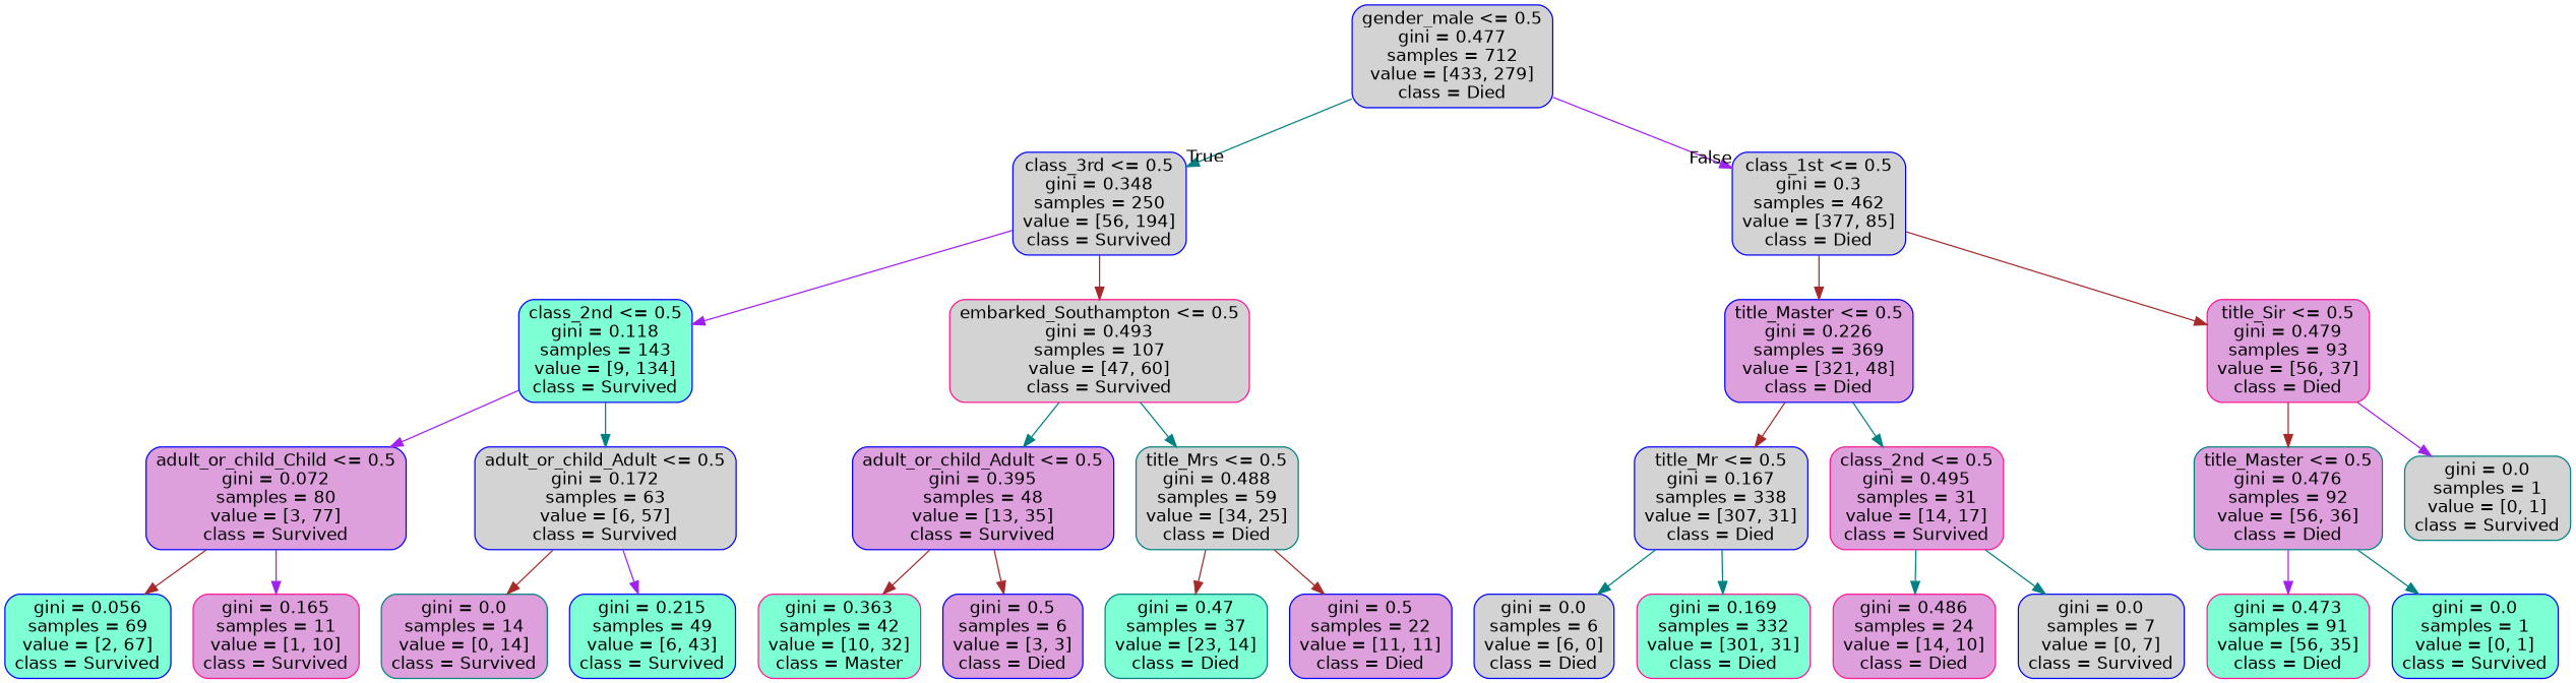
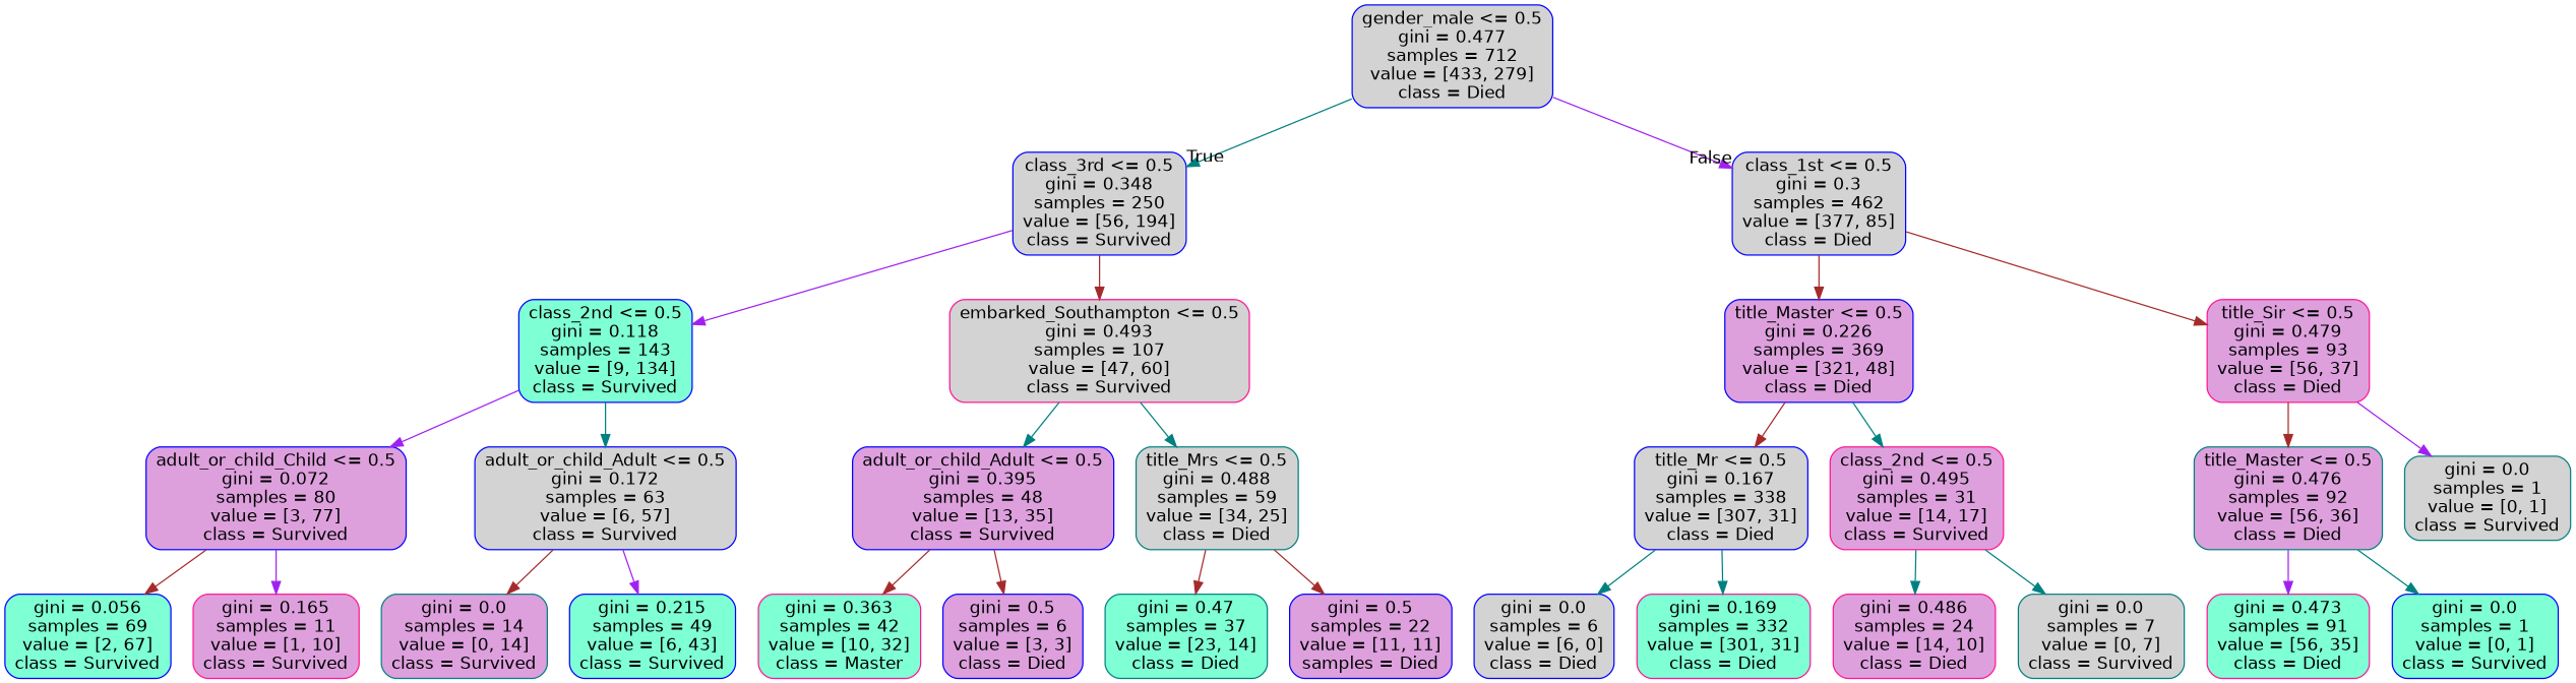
  digraph {
    node [color=blue fillcolor=plum fontname=helvetica shape=box style="filled, rounded"]
    edge [color=brown fontname=helvetica]
    n1 [fillcolor=lightgrey label="gender_male <= 0.5\ngini = 0.477\nsamples = 712\nvalue = [433, 279]\nclass = Died"]
    n2 [fillcolor=lightgrey label="class_3rd <= 0.5\ngini = 0.348\nsamples = 250\nvalue = [56, 194]\nclass = Survived"]
    n3 [fillcolor=lightgrey label="class_1st <= 0.5\ngini = 0.3\nsamples = 462\nvalue = [377, 85]\nclass = Died"]
    n4 [fillcolor=aquamarine label="class_2nd <= 0.5\ngini = 0.118\nsamples = 143\nvalue = [9, 134]\nclass = Survived"]
    n5 [color=deeppink fillcolor=lightgrey label="embarked_Southampton <= 0.5\ngini = 0.493\nsamples = 107\nvalue = [47, 60]\nclass = Survived"]
    n6 [label="title_Master <= 0.5\ngini = 0.226\nsamples = 369\nvalue = [321, 48]\nclass = Died"]
    n7 [color=deeppink label="title_Sir <= 0.5\ngini = 0.479\nsamples = 93\nvalue = [56, 37]\nclass = Died"]
    n8 [label="adult_or_child_Child <= 0.5\ngini = 0.072\nsamples = 80\nvalue = [3, 77]\nclass = Survived"]
    n9 [fillcolor=lightgrey label="adult_or_child_Adult <= 0.5\ngini = 0.172\nsamples = 63\nvalue = [6, 57]\nclass = Survived"]
    n10 [label="adult_or_child_Adult <= 0.5\ngini = 0.395\nsamples = 48\nvalue = [13, 35]\nclass = Survived"]
    n11 [color=teal fillcolor=lightgrey label="title_Mrs <= 0.5\ngini = 0.488\nsamples = 59\nvalue = [34, 25]\nclass = Died"]
    n12 [fillcolor=aquamarine label="gini = 0.056\nsamples = 69\nvalue = [2, 67]\nclass = Survived"]
    n13 [color=deeppink label="gini = 0.165\nsamples = 11\nvalue = [1, 10]\nclass = Survived"]
    n14 [color=teal label="gini = 0.0\nsamples = 14\nvalue = [0, 14]\nclass = Survived"]
    n15 [fillcolor=aquamarine label="gini = 0.215\nsamples = 49\nvalue = [6, 43]\nclass = Survived"]
    n16 [color=deeppink fillcolor=aquamarine label="gini = 0.363\nsamples = 42\nvalue = [10, 32]\nclass = Master"]
    n17 [label="gini = 0.5\nsamples = 6\nvalue = [3, 3]\nclass = Died"]
    n18 [color=teal fillcolor=aquamarine label="gini = 0.47\nsamples = 37\nvalue = [23, 14]\nclass = Died"]
-   n19 [label="gini = 0.5\nsamples = 22\nvalue = [11, 11]\nclass = Died"]
+   n19 [label="gini = 0.5\nsamples = 22\nvalue = [11, 11]\nsamples = Died"]
    n20 [fillcolor=lightgrey label="title_Mr <= 0.5\ngini = 0.167\nsamples = 338\nvalue = [307, 31]\nclass = Died"]
    n21 [color=deeppink label="class_2nd <= 0.5\ngini = 0.495\nsamples = 31\nvalue = [14, 17]\nclass = Survived"]
    n22 [color=teal label="title_Master <= 0.5\ngini = 0.476\nsamples = 92\nvalue = [56, 36]\nclass = Died"]
    n23 [color=teal fillcolor=lightgrey label="gini = 0.0\nsamples = 1\nvalue = [0, 1]\nclass = Survived"]
    n24 [fillcolor=lightgrey label="gini = 0.0\nsamples = 6\nvalue = [6, 0]\nclass = Died"]
    n25 [color=deeppink fillcolor=aquamarine label="gini = 0.169\nsamples = 332\nvalue = [301, 31]\nclass = Died"]
    n26 [color=deeppink label="gini = 0.486\nsamples = 24\nvalue = [14, 10]\nclass = Died"]
-   n27 [fillcolor=lightgrey label="gini = 0.0\nsamples = 7\nvalue = [0, 7]\nclass = Survived"]
+   n27 [color=teal fillcolor=lightgrey label="gini = 0.0\nsamples = 7\nvalue = [0, 7]\nclass = Survived"]
    n28 [color=deeppink fillcolor=aquamarine label="gini = 0.473\nsamples = 91\nvalue = [56, 35]\nclass = Died"]
    n29 [fillcolor=aquamarine label="gini = 0.0\nsamples = 1\nvalue = [0, 1]\nclass = Survived"]
    n1 -> n2 [color=teal headlabel=True labelangle=45 labeldistance=2.5]
    n1 -> n3 [color=purple headlabel=False labelangle=-45 labeldistance=2.5]
    n2 -> n4 [color=purple]
    n2 -> n5
    n3 -> n6
    n3 -> n7
    n4 -> n8 [color=purple]
    n4 -> n9 [color=teal]
    n5 -> n10 [color=teal]
    n5 -> n11 [color=teal]
    n6 -> n20
    n6 -> n21 [color=teal]
    n7 -> n22
    n7 -> n23 [color=purple]
    n8 -> n12
    n8 -> n13 [color=purple]
    n9 -> n14
    n9 -> n15 [color=purple]
    n10 -> n16
    n10 -> n17
    n11 -> n18
    n11 -> n19
    n20 -> n24 [color=teal]
    n20 -> n25 [color=teal]
    n21 -> n26 [color=teal]
    n21 -> n27 [color=teal]
    n22 -> n28 [color=purple]
    n22 -> n29 [color=teal]
  }
